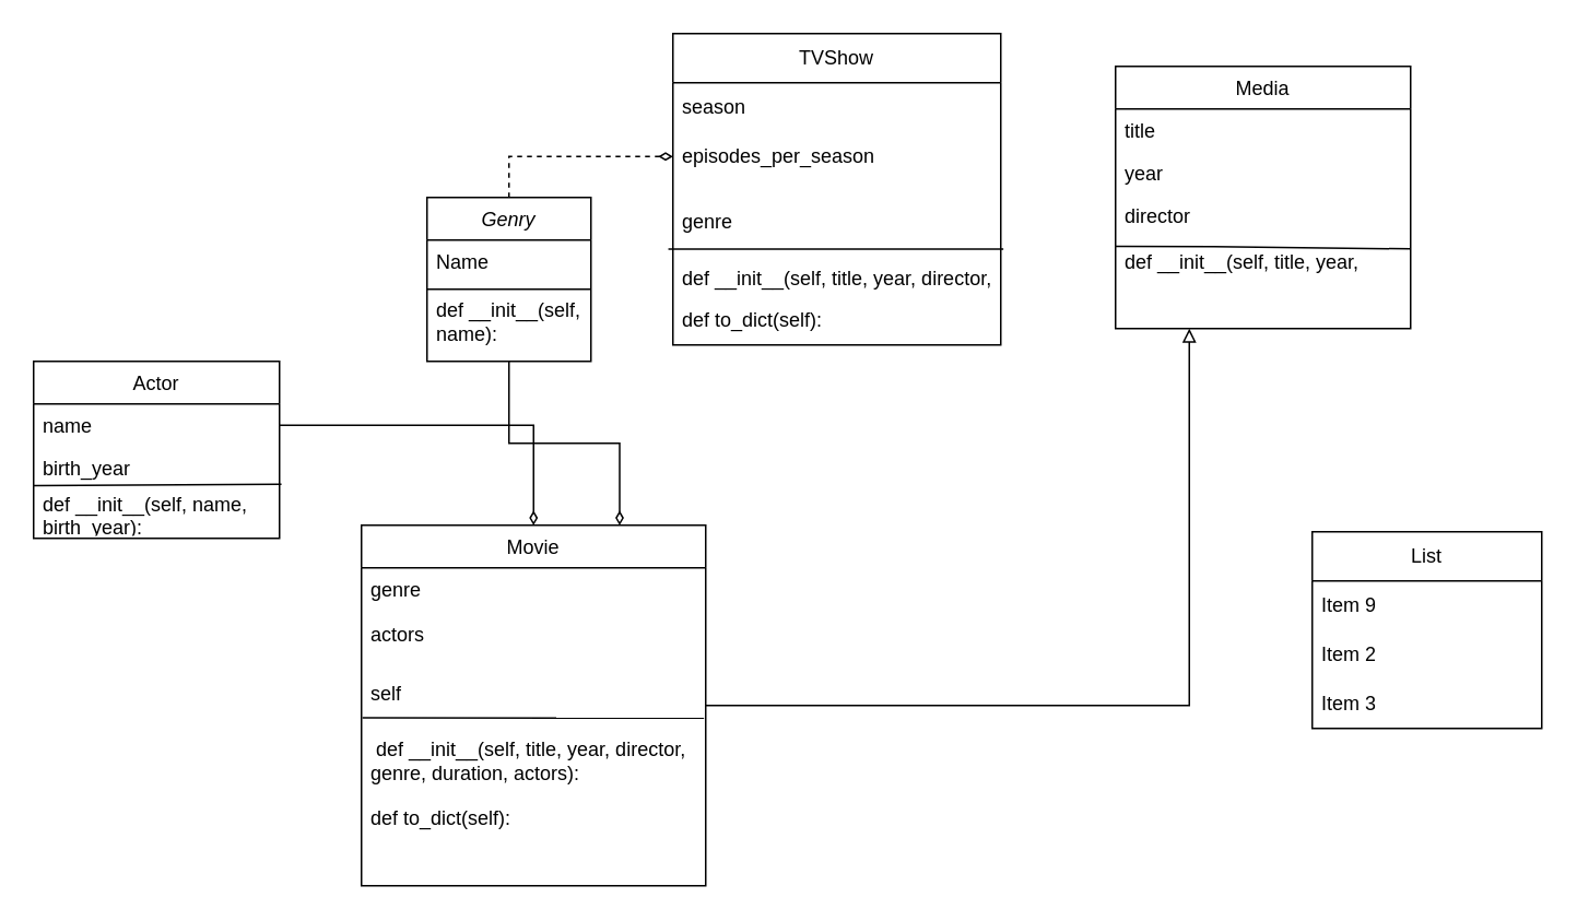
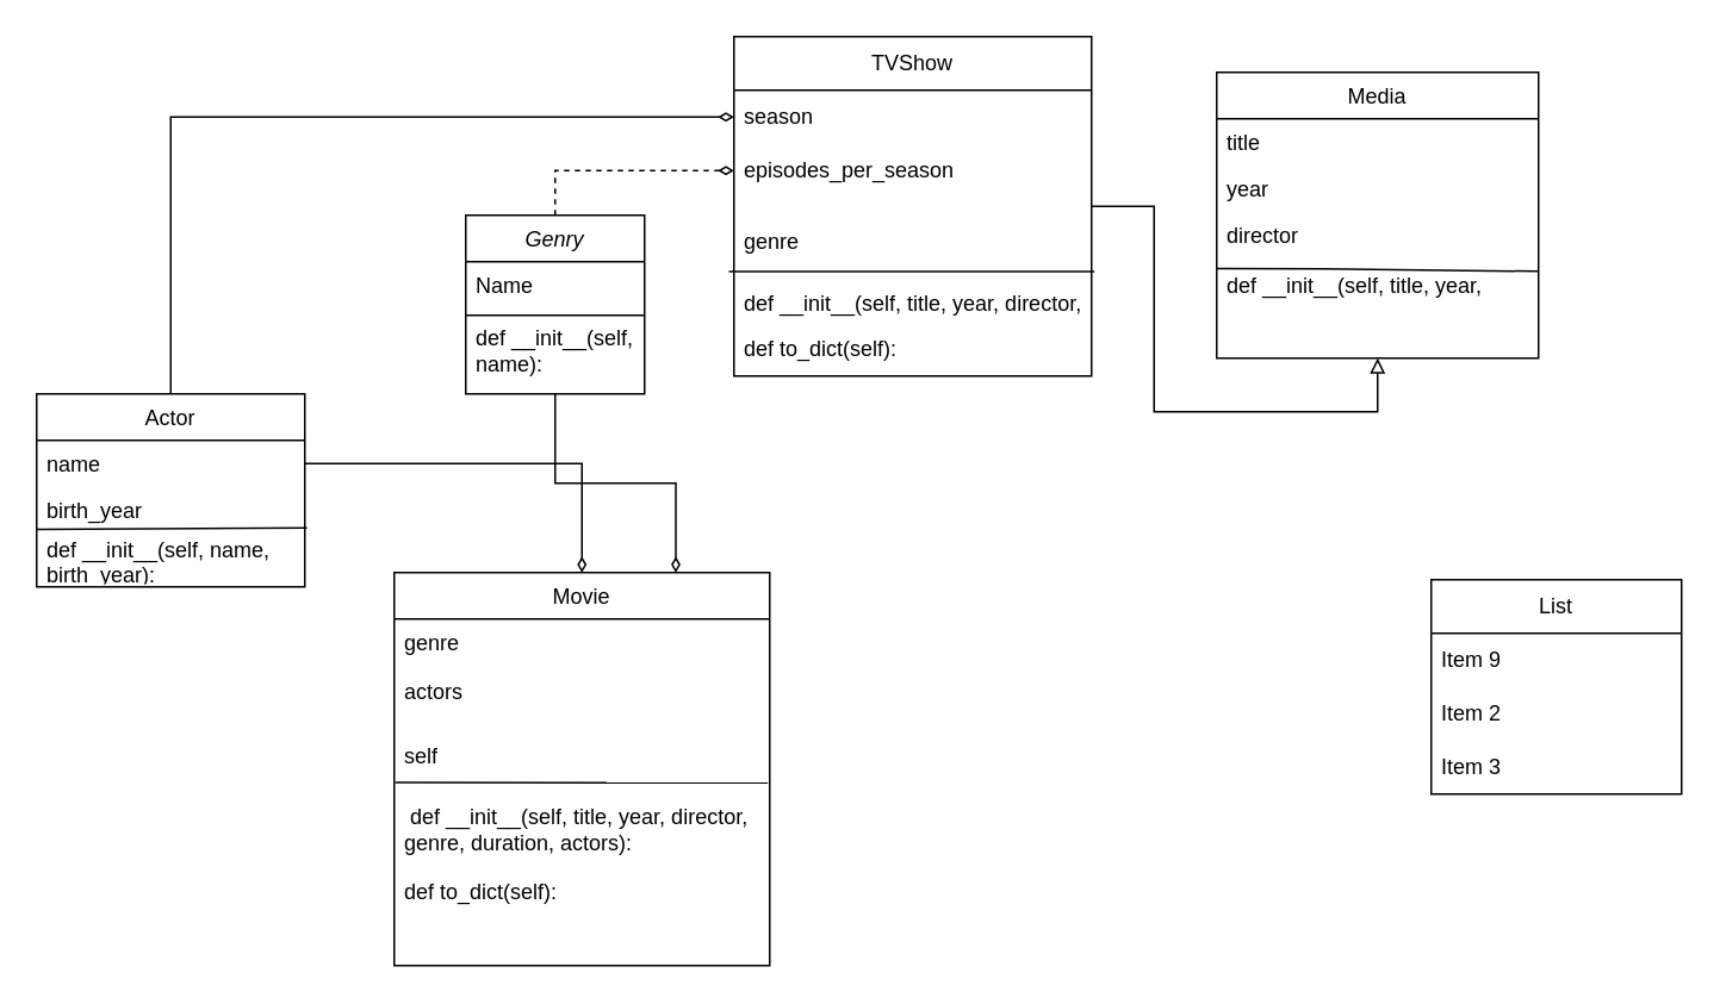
  <mxCell id="0" />
  <mxCell id="1" parent="0" />
  <mxCell id="2" style="edgeStyle=orthogonalEdgeStyle;rounded=0;orthogonalLoop=1;jettySize=auto;html=1;entryX=0.75;entryY=0;entryDx=0;entryDy=0;endArrow=diamondThin;endFill=0;" edge="1" parent="1" source="4" target="22"><mxGeometry relative="1" as="geometry" /></mxCell>
  <mxCell id="3" style="edgeStyle=orthogonalEdgeStyle;rounded=0;orthogonalLoop=1;jettySize=auto;html=1;exitX=0.5;exitY=0;exitDx=0;exitDy=0;entryX=0;entryY=0.5;entryDx=0;entryDy=0;endArrow=diamondThin;endFill=0;dashed=1;" edge="1" parent="1" source="4" target="31"><mxGeometry relative="1" as="geometry" /></mxCell>
  <mxCell id="4" value="Genry" style="swimlane;fontStyle=2;align=center;verticalAlign=top;childLayout=stackLayout;horizontal=1;startSize=26;horizontalStack=0;resizeParent=1;resizeLast=0;collapsible=1;marginBottom=0;rounded=0;shadow=0;strokeWidth=1;" parent="1" vertex="1"><mxGeometry x="260" y="120" width="100" height="100" as="geometry"><mxRectangle x="230" y="140" width="160" height="26" as="alternateBounds" /></mxGeometry></mxCell>
  <mxCell id="5" value="Name" style="text;align=left;verticalAlign=top;spacingLeft=4;spacingRight=4;overflow=hidden;rotatable=0;points=[[0,0.5],[1,0.5]];portConstraint=eastwest;" parent="4" vertex="1"><mxGeometry y="26" width="100" height="26" as="geometry" /></mxCell>
  <mxCell id="6" value="def __init__(self, name):" style="text;strokeColor=none;fillColor=none;align=left;verticalAlign=middle;spacingLeft=4;spacingRight=4;overflow=hidden;points=[[0,0.5],[1,0.5]];portConstraint=eastwest;rotatable=0;whiteSpace=wrap;html=1;" vertex="1" parent="4"><mxGeometry y="52" width="100" height="48" as="geometry" /></mxCell>
  <mxCell id="7" value="" style="endArrow=none;html=1;rounded=0;" edge="1" parent="4"><mxGeometry width="50" height="50" relative="1" as="geometry"><mxPoint y="56" as="sourcePoint" /><mxPoint x="100" y="56" as="targetPoint" /></mxGeometry></mxCell>
+ <mxCell id="8" style="edgeStyle=orthogonalEdgeStyle;rounded=0;orthogonalLoop=1;jettySize=auto;html=1;exitX=0.5;exitY=0;exitDx=0;exitDy=0;entryX=0;entryY=0.5;entryDx=0;entryDy=0;endArrow=diamondThin;endFill=0;" edge="1" parent="1" source="9" target="30"><mxGeometry relative="1" as="geometry" /></mxCell>
  <mxCell id="9" value="Actor" style="swimlane;fontStyle=0;align=center;verticalAlign=top;childLayout=stackLayout;horizontal=1;startSize=26;horizontalStack=0;resizeParent=1;resizeLast=0;collapsible=1;marginBottom=0;rounded=0;shadow=0;strokeWidth=1;" parent="1" vertex="1"><mxGeometry x="20" y="220" width="150" height="108" as="geometry"><mxRectangle x="130" y="380" width="160" height="26" as="alternateBounds" /></mxGeometry></mxCell>
  <mxCell id="10" value="name" style="text;align=left;verticalAlign=top;spacingLeft=4;spacingRight=4;overflow=hidden;rotatable=0;points=[[0,0.5],[1,0.5]];portConstraint=eastwest;" parent="9" vertex="1"><mxGeometry y="26" width="150" height="26" as="geometry" /></mxCell>
  <mxCell id="11" value="birth_year" style="text;align=left;verticalAlign=top;spacingLeft=4;spacingRight=4;overflow=hidden;rotatable=0;points=[[0,0.5],[1,0.5]];portConstraint=eastwest;rounded=0;shadow=0;html=0;" parent="9" vertex="1"><mxGeometry y="52" width="150" height="26" as="geometry" /></mxCell>
  <mxCell id="12" value="def __init__(self, name, birth_year):" style="text;strokeColor=none;fillColor=none;align=left;verticalAlign=middle;spacingLeft=4;spacingRight=4;overflow=hidden;points=[[0,0.5],[1,0.5]];portConstraint=eastwest;rotatable=0;whiteSpace=wrap;html=1;" vertex="1" parent="9"><mxGeometry y="78" width="150" height="30" as="geometry" /></mxCell>
  <mxCell id="13" value="" style="endArrow=none;html=1;rounded=0;entryX=1.008;entryY=-0.1;entryDx=0;entryDy=0;entryPerimeter=0;exitX=0;exitY=-0.073;exitDx=0;exitDy=0;exitPerimeter=0;" edge="1" parent="9" source="12" target="12"><mxGeometry width="50" height="50" relative="1" as="geometry"><mxPoint x="10" y="150" as="sourcePoint" /><mxPoint x="60" y="100" as="targetPoint" /></mxGeometry></mxCell>
  <mxCell id="14" value="Media" style="swimlane;fontStyle=0;align=center;verticalAlign=top;childLayout=stackLayout;horizontal=1;startSize=26;horizontalStack=0;resizeParent=1;resizeLast=0;collapsible=1;marginBottom=0;rounded=0;shadow=0;strokeWidth=1;" parent="1" vertex="1"><mxGeometry x="680" y="40" width="180" height="160" as="geometry"><mxRectangle x="550" y="140" width="160" height="26" as="alternateBounds" /></mxGeometry></mxCell>
  <mxCell id="15" value="title" style="text;align=left;verticalAlign=top;spacingLeft=4;spacingRight=4;overflow=hidden;rotatable=0;points=[[0,0.5],[1,0.5]];portConstraint=eastwest;" parent="14" vertex="1"><mxGeometry y="26" width="180" height="26" as="geometry" /></mxCell>
  <mxCell id="16" value="year" style="text;align=left;verticalAlign=top;spacingLeft=4;spacingRight=4;overflow=hidden;rotatable=0;points=[[0,0.5],[1,0.5]];portConstraint=eastwest;rounded=0;shadow=0;html=0;" parent="14" vertex="1"><mxGeometry y="52" width="180" height="26" as="geometry" /></mxCell>
  <mxCell id="17" value="director" style="text;align=left;verticalAlign=top;spacingLeft=4;spacingRight=4;overflow=hidden;rotatable=0;points=[[0,0.5],[1,0.5]];portConstraint=eastwest;rounded=0;shadow=0;html=0;" parent="14" vertex="1"><mxGeometry y="78" width="180" height="32" as="geometry" /></mxCell>
  <mxCell id="18" value="" style="endArrow=none;html=1;rounded=0;entryX=1;entryY=1.044;entryDx=0;entryDy=0;exitX=0;exitY=0.994;exitDx=0;exitDy=0;exitPerimeter=0;entryPerimeter=0;" edge="1" parent="14" source="17" target="17"><mxGeometry width="50" height="50" relative="1" as="geometry"><mxPoint x="-270" y="180" as="sourcePoint" /><mxPoint x="-220" y="130" as="targetPoint" /><Array as="points"><mxPoint x="60" y="110" /></Array></mxGeometry></mxCell>
  <mxCell id="19" value="def __init__(self, title, year, director):" style="text;strokeColor=none;fillColor=none;align=left;verticalAlign=middle;spacingLeft=4;spacingRight=4;overflow=hidden;points=[[0,0.5],[1,0.5]];portConstraint=eastwest;rotatable=0;whiteSpace=wrap;html=1;" vertex="1" parent="14"><mxGeometry y="110" width="180" height="20" as="geometry" /></mxCell>
- <mxCell id="21" style="edgeStyle=orthogonalEdgeStyle;rounded=0;orthogonalLoop=1;jettySize=auto;html=1;entryX=0.25;entryY=1;entryDx=0;entryDy=0;endArrow=block;endFill=0;" edge="1" parent="1" source="22" target="14"><mxGeometry relative="1" as="geometry" /></mxCell>
+ <mxCell id="20" style="edgeStyle=orthogonalEdgeStyle;rounded=0;orthogonalLoop=1;jettySize=auto;html=1;entryX=0.5;entryY=1;entryDx=0;entryDy=0;endArrow=block;endFill=0;" edge="1" parent="1" source="29" target="14"><mxGeometry relative="1" as="geometry"><mxPoint x="750" y="400" as="sourcePoint" /></mxGeometry></mxCell>
  <mxCell id="22" value="Movie" style="swimlane;fontStyle=0;align=center;verticalAlign=top;childLayout=stackLayout;horizontal=1;startSize=26;horizontalStack=0;resizeParent=1;resizeLast=0;collapsible=1;marginBottom=0;rounded=0;shadow=0;strokeWidth=1;" parent="1" vertex="1"><mxGeometry x="220" y="320" width="210" height="220" as="geometry"><mxRectangle x="340" y="380" width="170" height="26" as="alternateBounds" /></mxGeometry></mxCell>
  <mxCell id="23" value="genre" style="text;align=left;verticalAlign=top;spacingLeft=4;spacingRight=4;overflow=hidden;rotatable=0;points=[[0,0.5],[1,0.5]];portConstraint=eastwest;" parent="22" vertex="1"><mxGeometry y="26" width="210" height="26" as="geometry" /></mxCell>
  <mxCell id="24" value="actors" style="text;strokeColor=none;fillColor=none;align=left;verticalAlign=middle;spacingLeft=4;spacingRight=4;overflow=hidden;points=[[0,0.5],[1,0.5]];portConstraint=eastwest;rotatable=0;whiteSpace=wrap;html=1;" vertex="1" parent="22"><mxGeometry y="52" width="210" height="30" as="geometry" /></mxCell>
  <mxCell id="25" value="self" style="text;strokeColor=none;fillColor=none;align=left;verticalAlign=middle;spacingLeft=4;spacingRight=4;overflow=hidden;points=[[0,0.5],[1,0.5]];portConstraint=eastwest;rotatable=0;whiteSpace=wrap;html=1;" vertex="1" parent="22"><mxGeometry y="82" width="210" height="42" as="geometry" /></mxCell>
  <mxCell id="26" value="&amp;nbsp;def __init__(self, title, year, director, genre, duration, actors):" style="text;strokeColor=none;fillColor=none;align=left;verticalAlign=middle;spacingLeft=4;spacingRight=4;overflow=hidden;points=[[0,0.5],[1,0.5]];portConstraint=eastwest;rotatable=0;whiteSpace=wrap;html=1;" vertex="1" parent="22"><mxGeometry y="124" width="210" height="40" as="geometry" /></mxCell>
  <mxCell id="27" value="def to_dict(self):" style="text;strokeColor=none;fillColor=none;align=left;verticalAlign=middle;spacingLeft=4;spacingRight=4;overflow=hidden;points=[[0,0.5],[1,0.5]];portConstraint=eastwest;rotatable=0;whiteSpace=wrap;html=1;" vertex="1" parent="22"><mxGeometry y="164" width="210" height="30" as="geometry" /></mxCell>
  <mxCell id="28" value="" style="endArrow=none;html=1;rounded=0;entryX=0.995;entryY=0.85;entryDx=0;entryDy=0;entryPerimeter=0;exitX=0.003;exitY=0.847;exitDx=0;exitDy=0;exitPerimeter=0;" edge="1" parent="22" source="25" target="25"><mxGeometry width="50" height="50" relative="1" as="geometry"><mxPoint y="148" as="sourcePoint" /><mxPoint x="200" y="-60" as="targetPoint" /></mxGeometry></mxCell>
  <mxCell id="29" value="TVShow" style="swimlane;fontStyle=0;childLayout=stackLayout;horizontal=1;startSize=30;horizontalStack=0;resizeParent=1;resizeParentMax=0;resizeLast=0;collapsible=1;marginBottom=0;whiteSpace=wrap;html=1;" vertex="1" parent="1"><mxGeometry x="410" y="20" width="200" height="190" as="geometry" /></mxCell>
  <mxCell id="30" value="season" style="text;strokeColor=none;fillColor=none;align=left;verticalAlign=middle;spacingLeft=4;spacingRight=4;overflow=hidden;points=[[0,0.5],[1,0.5]];portConstraint=eastwest;rotatable=0;whiteSpace=wrap;html=1;" vertex="1" parent="29"><mxGeometry y="30" width="200" height="30" as="geometry" /></mxCell>
  <mxCell id="31" value="episodes_per_season" style="text;strokeColor=none;fillColor=none;align=left;verticalAlign=middle;spacingLeft=4;spacingRight=4;overflow=hidden;points=[[0,0.5],[1,0.5]];portConstraint=eastwest;rotatable=0;whiteSpace=wrap;html=1;" vertex="1" parent="29"><mxGeometry y="60" width="200" height="30" as="geometry" /></mxCell>
  <mxCell id="32" value="genre" style="text;strokeColor=none;fillColor=none;align=left;verticalAlign=middle;spacingLeft=4;spacingRight=4;overflow=hidden;points=[[0,0.5],[1,0.5]];portConstraint=eastwest;rotatable=0;whiteSpace=wrap;html=1;" vertex="1" parent="29"><mxGeometry y="90" width="200" height="50" as="geometry" /></mxCell>
  <mxCell id="33" value="def __init__(self, title, year, director, seasons, episodes_per_season):" style="text;strokeColor=none;fillColor=none;align=left;verticalAlign=middle;spacingLeft=4;spacingRight=4;overflow=hidden;points=[[0,0.5],[1,0.5]];portConstraint=eastwest;rotatable=0;whiteSpace=wrap;html=1;" vertex="1" parent="29"><mxGeometry y="140" width="200" height="20" as="geometry" /></mxCell>
  <mxCell id="34" value="def to_dict(self):" style="text;strokeColor=none;fillColor=none;align=left;verticalAlign=middle;spacingLeft=4;spacingRight=4;overflow=hidden;points=[[0,0.5],[1,0.5]];portConstraint=eastwest;rotatable=0;whiteSpace=wrap;html=1;" vertex="1" parent="29"><mxGeometry y="160" width="200" height="30" as="geometry" /></mxCell>
  <mxCell id="35" value="" style="endArrow=none;html=1;rounded=0;entryX=1.008;entryY=0.829;entryDx=0;entryDy=0;exitX=-0.014;exitY=0.829;exitDx=0;exitDy=0;entryPerimeter=0;exitPerimeter=0;" edge="1" parent="29" source="32" target="32"><mxGeometry width="50" height="50" relative="1" as="geometry"><mxPoint x="-370" y="208" as="sourcePoint" /><mxPoint x="-320" y="158" as="targetPoint" /></mxGeometry></mxCell>
  <mxCell id="36" style="edgeStyle=orthogonalEdgeStyle;rounded=0;orthogonalLoop=1;jettySize=auto;html=1;endArrow=diamondThin;endFill=0;entryX=0.5;entryY=0;entryDx=0;entryDy=0;" edge="1" parent="1" source="10" target="22"><mxGeometry relative="1" as="geometry" /></mxCell>
  <mxCell id="37" value="List" style="swimlane;fontStyle=0;childLayout=stackLayout;horizontal=1;startSize=30;horizontalStack=0;resizeParent=1;resizeParentMax=0;resizeLast=0;collapsible=1;marginBottom=0;whiteSpace=wrap;html=1;" vertex="1" parent="1"><mxGeometry x="800" y="324" width="140" height="120" as="geometry" /></mxCell>
  <mxCell id="38" value="Item 9" style="text;strokeColor=none;fillColor=none;align=left;verticalAlign=middle;spacingLeft=4;spacingRight=4;overflow=hidden;points=[[0,0.5],[1,0.5]];portConstraint=eastwest;rotatable=0;whiteSpace=wrap;html=1;" vertex="1" parent="37"><mxGeometry y="30" width="140" height="30" as="geometry" /></mxCell>
  <mxCell id="39" value="Item 2" style="text;strokeColor=none;fillColor=none;align=left;verticalAlign=middle;spacingLeft=4;spacingRight=4;overflow=hidden;points=[[0,0.5],[1,0.5]];portConstraint=eastwest;rotatable=0;whiteSpace=wrap;html=1;" vertex="1" parent="37"><mxGeometry y="60" width="140" height="30" as="geometry" /></mxCell>
  <mxCell id="40" value="Item 3" style="text;strokeColor=none;fillColor=none;align=left;verticalAlign=middle;spacingLeft=4;spacingRight=4;overflow=hidden;points=[[0,0.5],[1,0.5]];portConstraint=eastwest;rotatable=0;whiteSpace=wrap;html=1;" vertex="1" parent="37"><mxGeometry y="90" width="140" height="30" as="geometry" /></mxCell>
